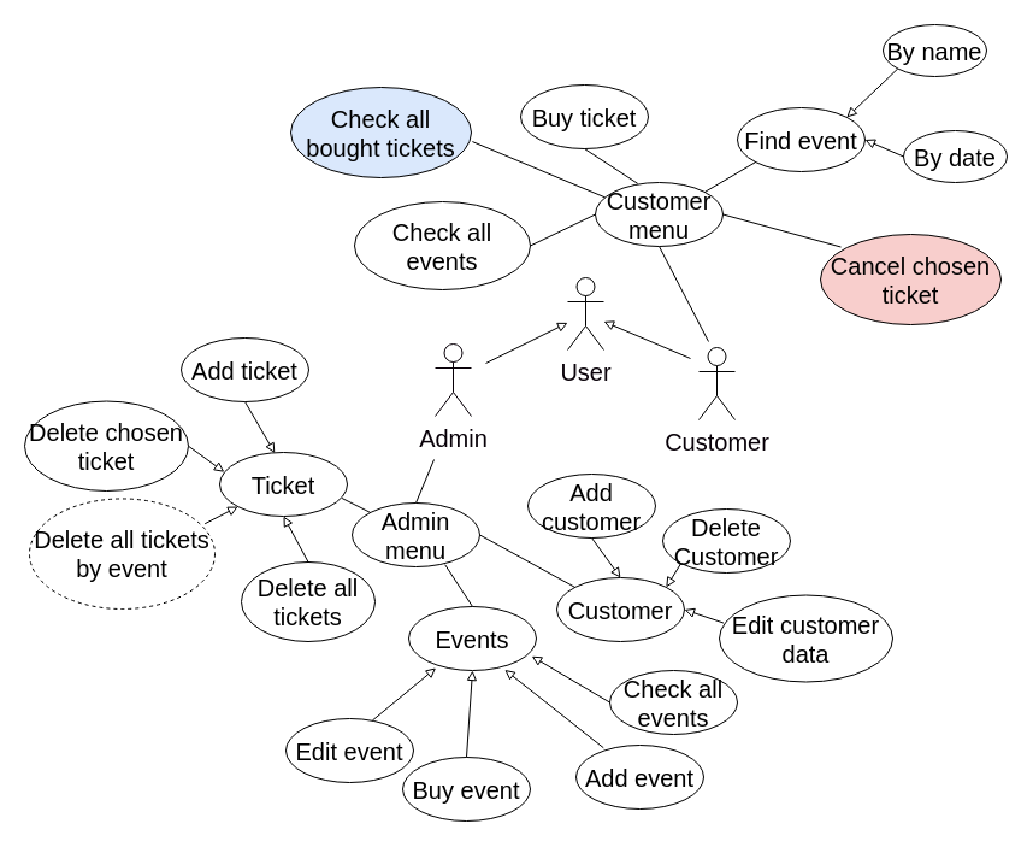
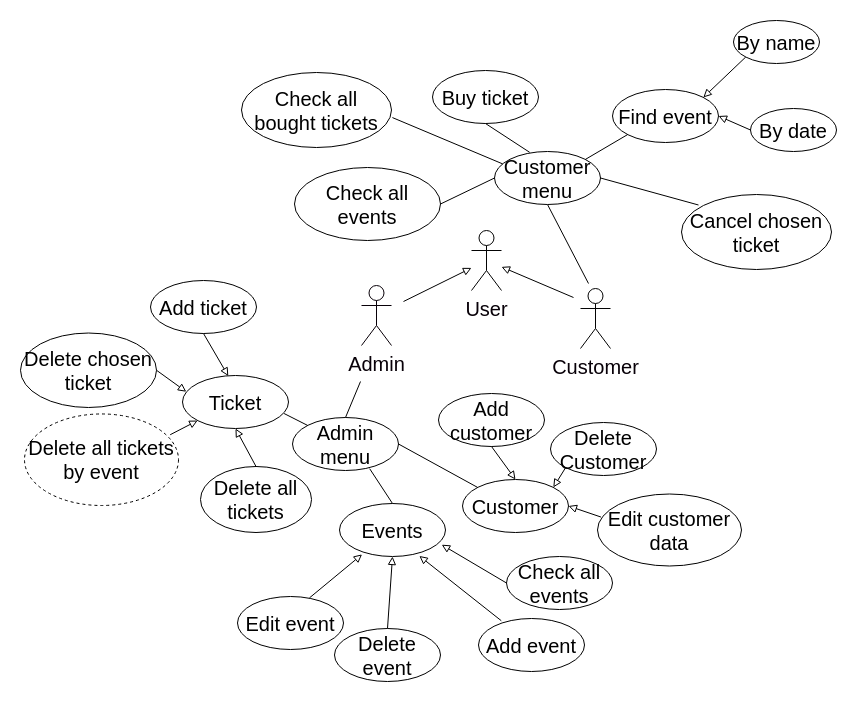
  <mxCell id="0" />
  <mxCell id="1" parent="0" />
  <mxCell id="2" value="&lt;font face=&quot;Helvetica&quot; style=&quot;--darkreader-inline-color:#e5e3e0;&quot; data-darkreader-inline-color=&quot;&quot; color=&quot;#080008&quot;&gt;Admin&lt;/font&gt;" style="shape=umlActor;verticalLabelPosition=bottom;verticalAlign=top;html=1;outlineConnect=0;hachureGap=4;strokeColor=#080008;fontFamily=Architects Daughter;fontSource=https%3A%2F%2Ffonts.googleapis.com%2Fcss%3Ffamily%3DArchitects%2BDaughter;fontSize=20;fontColor=#EEEEEE;fillColor=none;rounded=1;" parent="1" vertex="1"><mxGeometry x="361" y="285" width="30" height="60" as="geometry" /></mxCell>
  <mxCell id="3" value="&lt;font face=&quot;Helvetica&quot; style=&quot;--darkreader-inline-color:#e5e3e0;&quot; data-darkreader-inline-color=&quot;&quot; color=&quot;#080008&quot;&gt;Customer&lt;/font&gt;" style="shape=umlActor;verticalLabelPosition=bottom;verticalAlign=top;html=1;outlineConnect=0;hachureGap=4;strokeColor=#030303;fontFamily=Architects Daughter;fontSource=https%3A%2F%2Ffonts.googleapis.com%2Fcss%3Ffamily%3DArchitects%2BDaughter;fontSize=20;fontColor=#EEEEEE;fillColor=none;rounded=1;" parent="1" vertex="1"><mxGeometry x="580" y="288" width="30" height="60" as="geometry" /></mxCell>
  <mxCell id="4" value="" style="endArrow=none;html=1;rounded=1;hachureGap=4;fontFamily=Architects Daughter;fontSource=https%3A%2F%2Ffonts.googleapis.com%2Fcss%3Ffamily%3DArchitects%2BDaughter;fontSize=16;entryX=0.5;entryY=1;entryDx=0;entryDy=0;" parent="1" target="5" edge="1"><mxGeometry width="50" height="50" relative="1" as="geometry"><mxPoint x="588" y="283" as="sourcePoint" /><mxPoint x="578" y="181" as="targetPoint" /></mxGeometry></mxCell>
  <mxCell id="5" value="&lt;font face=&quot;Helvetica&quot;&gt;Customer menu&lt;/font&gt;" style="ellipse;whiteSpace=wrap;html=1;hachureGap=4;fontFamily=Architects Daughter;fontSource=https%3A%2F%2Ffonts.googleapis.com%2Fcss%3Ffamily%3DArchitects%2BDaughter;fontSize=20;rounded=1;" parent="1" vertex="1"><mxGeometry x="494" y="151" width="106" height="53" as="geometry" /></mxCell>
  <mxCell id="6" value="" style="endArrow=none;html=1;rounded=1;hachureGap=4;fontFamily=Architects Daughter;fontSource=https%3A%2F%2Ffonts.googleapis.com%2Fcss%3Ffamily%3DArchitects%2BDaughter;fontSize=16;entryX=1;entryY=0.5;entryDx=0;entryDy=0;exitX=0;exitY=0.5;exitDx=0;exitDy=0;" parent="1" source="5" target="7" edge="1"><mxGeometry width="50" height="50" relative="1" as="geometry"><mxPoint x="443" y="162" as="sourcePoint" /><mxPoint x="549" y="104" as="targetPoint" /></mxGeometry></mxCell>
  <mxCell id="7" value="&lt;font face=&quot;Helvetica&quot;&gt;Check all events&lt;/font&gt;" style="ellipse;whiteSpace=wrap;html=1;hachureGap=4;fontFamily=Architects Daughter;fontSource=https%3A%2F%2Ffonts.googleapis.com%2Fcss%3Ffamily%3DArchitects%2BDaughter;fontSize=20;rounded=1;" parent="1" vertex="1"><mxGeometry x="294" y="167" width="146" height="73" as="geometry" /></mxCell>
  <mxCell id="8" value="&lt;font face=&quot;Helvetica&quot;&gt;Find event&lt;/font&gt;" style="ellipse;whiteSpace=wrap;html=1;hachureGap=4;fontFamily=Architects Daughter;fontSource=https%3A%2F%2Ffonts.googleapis.com%2Fcss%3Ffamily%3DArchitects%2BDaughter;fontSize=20;rounded=1;" parent="1" vertex="1"><mxGeometry x="612" y="89" width="106" height="53" as="geometry" /></mxCell>
  <mxCell id="9" value="" style="endArrow=none;html=1;rounded=1;hachureGap=4;fontFamily=Architects Daughter;fontSource=https%3A%2F%2Ffonts.googleapis.com%2Fcss%3Ffamily%3DArchitects%2BDaughter;fontSize=16;exitX=1;exitY=0;exitDx=0;exitDy=0;entryX=0;entryY=1;entryDx=0;entryDy=0;" parent="1" source="5" target="8" edge="1"><mxGeometry width="50" height="50" relative="1" as="geometry"><mxPoint x="557" y="161" as="sourcePoint" /><mxPoint x="557" y="-114" as="targetPoint" /></mxGeometry></mxCell>
  <mxCell id="10" value="" style="endArrow=block;html=1;rounded=1;hachureGap=4;fontFamily=Architects Daughter;fontSource=https%3A%2F%2Ffonts.googleapis.com%2Fcss%3Ffamily%3DArchitects%2BDaughter;fontSize=16;entryX=1;entryY=0;entryDx=0;entryDy=0;exitX=0;exitY=1;exitDx=0;exitDy=0;endFill=0;" parent="1" source="11" target="8" edge="1"><mxGeometry width="50" height="50" relative="1" as="geometry"><mxPoint x="745" y="56" as="sourcePoint" /><mxPoint x="772" y="28" as="targetPoint" /></mxGeometry></mxCell>
  <mxCell id="11" value="&lt;font face=&quot;Helvetica&quot;&gt;By name&lt;/font&gt;" style="ellipse;whiteSpace=wrap;html=1;hachureGap=4;fontFamily=Architects Daughter;fontSource=https%3A%2F%2Ffonts.googleapis.com%2Fcss%3Ffamily%3DArchitects%2BDaughter;fontSize=20;rounded=1;" parent="1" vertex="1"><mxGeometry x="733" y="20" width="86" height="43" as="geometry" /></mxCell>
  <mxCell id="12" value="&lt;font face=&quot;Helvetica&quot;&gt;By date&lt;/font&gt;" style="ellipse;whiteSpace=wrap;html=1;hachureGap=4;fontFamily=Architects Daughter;fontSource=https%3A%2F%2Ffonts.googleapis.com%2Fcss%3Ffamily%3DArchitects%2BDaughter;fontSize=20;rounded=1;" parent="1" vertex="1"><mxGeometry x="750" y="108" width="86" height="43" as="geometry" /></mxCell>
  <mxCell id="13" value="" style="endArrow=block;html=1;rounded=1;hachureGap=4;fontFamily=Architects Daughter;fontSource=https%3A%2F%2Ffonts.googleapis.com%2Fcss%3Ffamily%3DArchitects%2BDaughter;fontSize=16;entryX=1;entryY=0.5;entryDx=0;entryDy=0;exitX=0;exitY=0.5;exitDx=0;exitDy=0;endFill=0;" parent="1" source="12" target="8" edge="1"><mxGeometry width="50" height="50" relative="1" as="geometry"><mxPoint x="756" y="67" as="sourcePoint" /><mxPoint x="712" y="107" as="targetPoint" /></mxGeometry></mxCell>
  <mxCell id="14" value="&lt;font face=&quot;Helvetica&quot;&gt;Buy ticket&lt;/font&gt;" style="ellipse;whiteSpace=wrap;html=1;hachureGap=4;fontFamily=Architects Daughter;fontSource=https%3A%2F%2Ffonts.googleapis.com%2Fcss%3Ffamily%3DArchitects%2BDaughter;fontSize=20;rounded=1;" parent="1" vertex="1"><mxGeometry x="432" y="70" width="106" height="53" as="geometry" /></mxCell>
  <mxCell id="15" value="" style="endArrow=none;html=1;rounded=1;hachureGap=4;fontFamily=Architects Daughter;fontSource=https%3A%2F%2Ffonts.googleapis.com%2Fcss%3Ffamily%3DArchitects%2BDaughter;fontSize=16;exitX=0.332;exitY=0.016;exitDx=0;exitDy=0;entryX=0.5;entryY=1;entryDx=0;entryDy=0;exitPerimeter=0;" parent="1" source="5" target="14" edge="1"><mxGeometry width="50" height="50" relative="1" as="geometry"><mxPoint x="575" y="161" as="sourcePoint" /><mxPoint x="596" y="103" as="targetPoint" /></mxGeometry></mxCell>
- <mxCell id="16" value="&lt;font face=&quot;Helvetica&quot;&gt;Check all bought tickets&lt;/font&gt;" style="ellipse;whiteSpace=wrap;html=1;hachureGap=4;fontFamily=Architects Daughter;fontSource=https%3A%2F%2Ffonts.googleapis.com%2Fcss%3Ffamily%3DArchitects%2BDaughter;fontSize=20;rounded=1;fillColor=#dae8fc;" parent="1" vertex="1"><mxGeometry x="241" y="72" width="150" height="75" as="geometry" /></mxCell>
+ <mxCell id="16" value="&lt;font face=&quot;Helvetica&quot;&gt;Check all bought tickets&lt;/font&gt;" style="ellipse;whiteSpace=wrap;html=1;hachureGap=4;fontFamily=Architects Daughter;fontSource=https%3A%2F%2Ffonts.googleapis.com%2Fcss%3Ffamily%3DArchitects%2BDaughter;fontSize=20;rounded=1;" parent="1" vertex="1"><mxGeometry x="241" y="72" width="150" height="75" as="geometry" /></mxCell>
  <mxCell id="17" value="" style="endArrow=none;html=1;rounded=1;hachureGap=4;fontFamily=Architects Daughter;fontSource=https%3A%2F%2Ffonts.googleapis.com%2Fcss%3Ffamily%3DArchitects%2BDaughter;fontSize=16;exitX=0.077;exitY=0.234;exitDx=0;exitDy=0;entryX=1.006;entryY=0.601;entryDx=0;entryDy=0;exitPerimeter=0;entryPerimeter=0;" parent="1" source="5" target="16" edge="1"><mxGeometry width="50" height="50" relative="1" as="geometry"><mxPoint x="539" y="162" as="sourcePoint" /><mxPoint x="496" y="102" as="targetPoint" /></mxGeometry></mxCell>
- <mxCell id="18" value="&lt;font face=&quot;Helvetica&quot;&gt;Cancel chosen ticket&lt;/font&gt;" style="ellipse;whiteSpace=wrap;html=1;hachureGap=4;fontFamily=Architects Daughter;fontSource=https%3A%2F%2Ffonts.googleapis.com%2Fcss%3Ffamily%3DArchitects%2BDaughter;fontSize=20;rounded=1;fillColor=#f8cecc;" parent="1" vertex="1"><mxGeometry x="681" y="194" width="150" height="75" as="geometry" /></mxCell>
+ <mxCell id="18" value="&lt;font face=&quot;Helvetica&quot;&gt;Cancel chosen ticket&lt;/font&gt;" style="ellipse;whiteSpace=wrap;html=1;hachureGap=4;fontFamily=Architects Daughter;fontSource=https%3A%2F%2Ffonts.googleapis.com%2Fcss%3Ffamily%3DArchitects%2BDaughter;fontSize=20;rounded=1;" parent="1" vertex="1"><mxGeometry x="681" y="194" width="150" height="75" as="geometry" /></mxCell>
  <mxCell id="19" value="" style="endArrow=none;html=1;rounded=1;hachureGap=4;fontFamily=Architects Daughter;fontSource=https%3A%2F%2Ffonts.googleapis.com%2Fcss%3Ffamily%3DArchitects%2BDaughter;fontSize=16;exitX=1;exitY=0.5;exitDx=0;exitDy=0;entryX=0;entryY=0.5;entryDx=0;entryDy=0;" parent="1" source="5" edge="1"><mxGeometry width="50" height="50" relative="1" as="geometry"><mxPoint x="594" y="169" as="sourcePoint" /><mxPoint x="698" y="204.5" as="targetPoint" /></mxGeometry></mxCell>
  <mxCell id="20" value="&lt;font face=&quot;Helvetica&quot;&gt;Admin menu&lt;/font&gt;" style="ellipse;whiteSpace=wrap;html=1;hachureGap=4;fontFamily=Architects Daughter;fontSource=https%3A%2F%2Ffonts.googleapis.com%2Fcss%3Ffamily%3DArchitects%2BDaughter;fontSize=20;rounded=1;" parent="1" vertex="1"><mxGeometry x="292" y="417" width="106" height="53" as="geometry" /></mxCell>
  <mxCell id="21" value="" style="endArrow=none;html=1;rounded=1;hachureGap=4;fontFamily=Architects Daughter;fontSource=https%3A%2F%2Ffonts.googleapis.com%2Fcss%3Ffamily%3DArchitects%2BDaughter;fontSize=16;entryX=0.5;entryY=0;entryDx=0;entryDy=0;" parent="1" target="20" edge="1"><mxGeometry width="50" height="50" relative="1" as="geometry"><mxPoint x="360" y="381" as="sourcePoint" /><mxPoint x="265" y="384" as="targetPoint" /></mxGeometry></mxCell>
  <mxCell id="22" value="&lt;font face=&quot;Helvetica&quot;&gt;Customer&lt;/font&gt;" style="ellipse;whiteSpace=wrap;html=1;hachureGap=4;fontFamily=Architects Daughter;fontSource=https%3A%2F%2Ffonts.googleapis.com%2Fcss%3Ffamily%3DArchitects%2BDaughter;fontSize=20;rounded=1;" parent="1" vertex="1"><mxGeometry x="462" y="479" width="106" height="53" as="geometry" /></mxCell>
  <mxCell id="23" value="" style="endArrow=none;html=1;rounded=1;hachureGap=4;fontFamily=Architects Daughter;fontSource=https%3A%2F%2Ffonts.googleapis.com%2Fcss%3Ffamily%3DArchitects%2BDaughter;fontSize=16;exitX=0;exitY=0;exitDx=0;exitDy=0;entryX=1;entryY=0.5;entryDx=0;entryDy=0;" parent="1" source="22" target="20" edge="1"><mxGeometry width="50" height="50" relative="1" as="geometry"><mxPoint x="668" y="542" as="sourcePoint" /><mxPoint x="723" y="578" as="targetPoint" /></mxGeometry></mxCell>
  <mxCell id="24" value="&lt;font face=&quot;Helvetica&quot;&gt;Add customer&lt;/font&gt;" style="ellipse;whiteSpace=wrap;html=1;hachureGap=4;fontFamily=Architects Daughter;fontSource=https%3A%2F%2Ffonts.googleapis.com%2Fcss%3Ffamily%3DArchitects%2BDaughter;fontSize=20;rounded=1;" parent="1" vertex="1"><mxGeometry x="438" y="393" width="106" height="53" as="geometry" /></mxCell>
  <mxCell id="25" value="&lt;font face=&quot;Helvetica&quot;&gt;Delete Customer&lt;/font&gt;" style="ellipse;whiteSpace=wrap;html=1;hachureGap=4;fontFamily=Architects Daughter;fontSource=https%3A%2F%2Ffonts.googleapis.com%2Fcss%3Ffamily%3DArchitects%2BDaughter;fontSize=20;rounded=1;" parent="1" vertex="1"><mxGeometry x="550" y="422" width="106" height="53" as="geometry" /></mxCell>
  <mxCell id="26" value="" style="endArrow=block;html=1;rounded=1;hachureGap=4;fontFamily=Architects Daughter;fontSource=https%3A%2F%2Ffonts.googleapis.com%2Fcss%3Ffamily%3DArchitects%2BDaughter;fontSize=16;entryX=0.5;entryY=0;entryDx=0;entryDy=0;exitX=0.5;exitY=1;exitDx=0;exitDy=0;endFill=0;" parent="1" source="24" target="22" edge="1"><mxGeometry width="50" height="50" relative="1" as="geometry"><mxPoint x="468" y="212" as="sourcePoint" /><mxPoint x="436" y="198" as="targetPoint" /></mxGeometry></mxCell>
  <mxCell id="27" value="" style="endArrow=block;html=1;rounded=1;hachureGap=4;fontFamily=Architects Daughter;fontSource=https%3A%2F%2Ffonts.googleapis.com%2Fcss%3Ffamily%3DArchitects%2BDaughter;fontSize=16;entryX=1;entryY=0;entryDx=0;entryDy=0;exitX=0;exitY=1;exitDx=0;exitDy=0;endFill=0;" parent="1" source="25" target="22" edge="1"><mxGeometry width="50" height="50" relative="1" as="geometry"><mxPoint x="501" y="456" as="sourcePoint" /><mxPoint x="525" y="489" as="targetPoint" /></mxGeometry></mxCell>
  <mxCell id="28" value="&lt;font face=&quot;Helvetica&quot;&gt;Edit customer data&lt;/font&gt;" style="ellipse;whiteSpace=wrap;html=1;hachureGap=4;fontFamily=Architects Daughter;fontSource=https%3A%2F%2Ffonts.googleapis.com%2Fcss%3Ffamily%3DArchitects%2BDaughter;fontSize=20;rounded=1;" parent="1" vertex="1"><mxGeometry x="597" y="493.5" width="144" height="72" as="geometry" /></mxCell>
  <mxCell id="29" value="" style="endArrow=block;html=1;rounded=1;hachureGap=4;fontFamily=Architects Daughter;fontSource=https%3A%2F%2Ffonts.googleapis.com%2Fcss%3Ffamily%3DArchitects%2BDaughter;fontSize=16;entryX=1;entryY=0.5;entryDx=0;entryDy=0;endFill=0;exitX=0.024;exitY=0.32;exitDx=0;exitDy=0;exitPerimeter=0;" parent="1" source="28" target="22" edge="1"><mxGeometry width="50" height="50" relative="1" as="geometry"><mxPoint x="576" y="477" as="sourcePoint" /><mxPoint x="562" y="497" as="targetPoint" /></mxGeometry></mxCell>
  <mxCell id="30" value="&lt;font face=&quot;Helvetica&quot;&gt;Events&lt;/font&gt;" style="ellipse;whiteSpace=wrap;html=1;hachureGap=4;fontFamily=Architects Daughter;fontSource=https%3A%2F%2Ffonts.googleapis.com%2Fcss%3Ffamily%3DArchitects%2BDaughter;fontSize=20;rounded=1;" parent="1" vertex="1"><mxGeometry x="339" y="503" width="106" height="53" as="geometry" /></mxCell>
  <mxCell id="31" value="" style="endArrow=none;html=1;rounded=1;hachureGap=4;fontFamily=Architects Daughter;fontSource=https%3A%2F%2Ffonts.googleapis.com%2Fcss%3Ffamily%3DArchitects%2BDaughter;fontSize=16;exitX=0.5;exitY=0;exitDx=0;exitDy=0;entryX=0.728;entryY=0.966;entryDx=0;entryDy=0;entryPerimeter=0;" parent="1" source="30" target="20" edge="1"><mxGeometry width="50" height="50" relative="1" as="geometry"><mxPoint x="478" y="531" as="sourcePoint" /><mxPoint x="432" y="555" as="targetPoint" /></mxGeometry></mxCell>
  <mxCell id="32" value="&lt;font face=&quot;Helvetica&quot;&gt;Check all events&lt;/font&gt;" style="ellipse;whiteSpace=wrap;html=1;hachureGap=4;fontFamily=Architects Daughter;fontSource=https%3A%2F%2Ffonts.googleapis.com%2Fcss%3Ffamily%3DArchitects%2BDaughter;fontSize=20;rounded=1;" parent="1" vertex="1"><mxGeometry x="506" y="556" width="106" height="53" as="geometry" /></mxCell>
  <mxCell id="33" value="" style="endArrow=block;html=1;rounded=1;hachureGap=4;fontFamily=Architects Daughter;fontSource=https%3A%2F%2Ffonts.googleapis.com%2Fcss%3Ffamily%3DArchitects%2BDaughter;fontSize=16;exitX=0;exitY=0.5;exitDx=0;exitDy=0;entryX=0.964;entryY=0.777;entryDx=0;entryDy=0;endFill=0;entryPerimeter=0;" parent="1" source="32" target="30" edge="1"><mxGeometry width="50" height="50" relative="1" as="geometry"><mxPoint x="545" y="533" as="sourcePoint" /><mxPoint x="521" y="645" as="targetPoint" /></mxGeometry></mxCell>
  <mxCell id="34" value="&lt;font face=&quot;Helvetica&quot;&gt;Add event&lt;/font&gt;" style="ellipse;whiteSpace=wrap;html=1;hachureGap=4;fontFamily=Architects Daughter;fontSource=https%3A%2F%2Ffonts.googleapis.com%2Fcss%3Ffamily%3DArchitects%2BDaughter;fontSize=20;rounded=1;" parent="1" vertex="1"><mxGeometry x="478" y="618" width="106" height="53" as="geometry" /></mxCell>
  <mxCell id="35" value="" style="endArrow=block;html=1;rounded=1;hachureGap=4;fontFamily=Architects Daughter;fontSource=https%3A%2F%2Ffonts.googleapis.com%2Fcss%3Ffamily%3DArchitects%2BDaughter;fontSize=16;entryX=0.753;entryY=0.989;entryDx=0;entryDy=0;exitX=0.215;exitY=0.042;exitDx=0;exitDy=0;exitPerimeter=0;endFill=0;entryPerimeter=0;" parent="1" source="34" target="30" edge="1"><mxGeometry width="50" height="50" relative="1" as="geometry"><mxPoint x="560" y="738" as="sourcePoint" /><mxPoint x="515" y="681" as="targetPoint" /></mxGeometry></mxCell>
  <mxCell id="36" value="&lt;font face=&quot;Helvetica&quot;&gt;Edit event&lt;/font&gt;" style="ellipse;whiteSpace=wrap;html=1;hachureGap=4;fontFamily=Architects Daughter;fontSource=https%3A%2F%2Ffonts.googleapis.com%2Fcss%3Ffamily%3DArchitects%2BDaughter;fontSize=20;rounded=1;" parent="1" vertex="1"><mxGeometry x="237" y="596" width="106" height="53" as="geometry" /></mxCell>
  <mxCell id="37" value="" style="endArrow=block;html=1;rounded=1;hachureGap=4;fontFamily=Architects Daughter;fontSource=https%3A%2F%2Ffonts.googleapis.com%2Fcss%3Ffamily%3DArchitects%2BDaughter;fontSize=16;entryX=0.213;entryY=0.96;entryDx=0;entryDy=0;exitX=0.679;exitY=0.026;exitDx=0;exitDy=0;exitPerimeter=0;entryPerimeter=0;endFill=0;" parent="1" source="36" target="30" edge="1"><mxGeometry width="50" height="50" relative="1" as="geometry"><mxPoint x="478" y="740" as="sourcePoint" /><mxPoint x="478" y="689" as="targetPoint" /></mxGeometry></mxCell>
  <mxCell id="38" value="&lt;font face=&quot;Helvetica&quot;&gt;Ticket&lt;/font&gt;" style="ellipse;whiteSpace=wrap;html=1;hachureGap=4;fontFamily=Architects Daughter;fontSource=https%3A%2F%2Ffonts.googleapis.com%2Fcss%3Ffamily%3DArchitects%2BDaughter;fontSize=20;rounded=1;" parent="1" vertex="1"><mxGeometry x="182" y="375" width="106" height="53" as="geometry" /></mxCell>
  <mxCell id="39" value="" style="endArrow=block;html=1;rounded=1;hachureGap=4;fontFamily=Architects Daughter;fontSource=https%3A%2F%2Ffonts.googleapis.com%2Fcss%3Ffamily%3DArchitects%2BDaughter;fontSize=16;endFill=0;" parent="1" edge="1" target="49"><mxGeometry width="50" height="50" relative="1" as="geometry"><mxPoint x="403" y="301" as="sourcePoint" /><mxPoint x="400" y="299" as="targetPoint" /></mxGeometry></mxCell>
  <mxCell id="40" value="" style="endArrow=none;html=1;rounded=1;hachureGap=4;fontFamily=Architects Daughter;fontSource=https%3A%2F%2Ffonts.googleapis.com%2Fcss%3Ffamily%3DArchitects%2BDaughter;fontSize=16;entryX=0;entryY=0;entryDx=0;entryDy=0;exitX=0.958;exitY=0.717;exitDx=0;exitDy=0;exitPerimeter=0;" parent="1" source="38" target="20" edge="1"><mxGeometry width="50" height="50" relative="1" as="geometry"><mxPoint x="296" y="554" as="sourcePoint" /><mxPoint x="303" y="392.5" as="targetPoint" /></mxGeometry></mxCell>
- <mxCell id="41" value="&lt;font face=&quot;Helvetica&quot;&gt;Buy event&lt;/font&gt;" style="ellipse;whiteSpace=wrap;html=1;hachureGap=4;fontFamily=Architects Daughter;fontSource=https%3A%2F%2Ffonts.googleapis.com%2Fcss%3Ffamily%3DArchitects%2BDaughter;fontSize=20;rounded=1;" parent="1" vertex="1"><mxGeometry x="334" y="628" width="106" height="53" as="geometry" /></mxCell>
+ <mxCell id="41" value="&lt;font face=&quot;Helvetica&quot;&gt;Delete event&lt;/font&gt;" style="ellipse;whiteSpace=wrap;html=1;hachureGap=4;fontFamily=Architects Daughter;fontSource=https%3A%2F%2Ffonts.googleapis.com%2Fcss%3Ffamily%3DArchitects%2BDaughter;fontSize=20;rounded=1;" parent="1" vertex="1"><mxGeometry x="334" y="628" width="106" height="53" as="geometry" /></mxCell>
  <mxCell id="42" value="" style="endArrow=block;html=1;rounded=1;hachureGap=4;fontFamily=Architects Daughter;fontSource=https%3A%2F%2Ffonts.googleapis.com%2Fcss%3Ffamily%3DArchitects%2BDaughter;fontSize=16;entryX=0.5;entryY=1;entryDx=0;entryDy=0;exitX=0.5;exitY=0;exitDx=0;exitDy=0;endFill=0;" parent="1" source="41" target="30" edge="1"><mxGeometry width="50" height="50" relative="1" as="geometry"><mxPoint x="412" y="589" as="sourcePoint" /><mxPoint x="446" y="563" as="targetPoint" /></mxGeometry></mxCell>
  <mxCell id="43" value="&lt;font face=&quot;Helvetica&quot;&gt;Delete chosen ticket&lt;/font&gt;" style="ellipse;whiteSpace=wrap;html=1;hachureGap=4;fontFamily=Architects Daughter;fontSource=https%3A%2F%2Ffonts.googleapis.com%2Fcss%3Ffamily%3DArchitects%2BDaughter;fontSize=20;rounded=1;" parent="1" vertex="1"><mxGeometry x="20" y="332.52" width="136" height="74.48" as="geometry" /></mxCell>
  <mxCell id="44" value="" style="endArrow=block;html=1;rounded=1;hachureGap=4;fontFamily=Architects Daughter;fontSource=https%3A%2F%2Ffonts.googleapis.com%2Fcss%3Ffamily%3DArchitects%2BDaughter;fontSize=16;entryX=0.036;entryY=0.307;entryDx=0;entryDy=0;exitX=1;exitY=0.5;exitDx=0;exitDy=0;entryPerimeter=0;endFill=0;" parent="1" source="43" target="38" edge="1"><mxGeometry width="50" height="50" relative="1" as="geometry"><mxPoint x="196" y="353" as="sourcePoint" /><mxPoint x="228" y="387" as="targetPoint" /></mxGeometry></mxCell>
  <mxCell id="45" value="&lt;font face=&quot;Helvetica&quot;&gt;Delete all tickets by event&lt;/font&gt;" style="ellipse;whiteSpace=wrap;html=1;hachureGap=4;fontFamily=Architects Daughter;fontSource=https%3A%2F%2Ffonts.googleapis.com%2Fcss%3Ffamily%3DArchitects%2BDaughter;fontSize=20;rounded=1;dashed=1;" parent="1" vertex="1"><mxGeometry x="24" y="413.46" width="154" height="91.54" as="geometry" /></mxCell>
  <mxCell id="46" value="" style="endArrow=block;html=1;rounded=1;hachureGap=4;fontFamily=Architects Daughter;fontSource=https%3A%2F%2Ffonts.googleapis.com%2Fcss%3Ffamily%3DArchitects%2BDaughter;fontSize=16;entryX=0;entryY=1;entryDx=0;entryDy=0;exitX=0.946;exitY=0.227;exitDx=0;exitDy=0;exitPerimeter=0;endFill=0;" parent="1" source="45" target="38" edge="1"><mxGeometry width="50" height="50" relative="1" as="geometry"><mxPoint x="166" y="383" as="sourcePoint" /><mxPoint x="196" y="401" as="targetPoint" /></mxGeometry></mxCell>
  <mxCell id="47" value="&lt;font face=&quot;Helvetica&quot;&gt;Delete all tickets&lt;/font&gt;" style="ellipse;whiteSpace=wrap;html=1;hachureGap=4;fontFamily=Architects Daughter;fontSource=https%3A%2F%2Ffonts.googleapis.com%2Fcss%3Ffamily%3DArchitects%2BDaughter;fontSize=20;rounded=1;" parent="1" vertex="1"><mxGeometry x="200" y="466" width="111.04" height="66" as="geometry" /></mxCell>
  <mxCell id="48" value="" style="endArrow=block;html=1;rounded=1;hachureGap=4;fontFamily=Architects Daughter;fontSource=https%3A%2F%2Ffonts.googleapis.com%2Fcss%3Ffamily%3DArchitects%2BDaughter;fontSize=16;entryX=0.5;entryY=1;entryDx=0;entryDy=0;exitX=0.5;exitY=0;exitDx=0;exitDy=0;endFill=0;" parent="1" source="47" target="38" edge="1"><mxGeometry width="50" height="50" relative="1" as="geometry"><mxPoint x="251.52" y="467" as="sourcePoint" /><mxPoint x="228" y="387" as="targetPoint" /></mxGeometry></mxCell>
  <mxCell id="49" value="&lt;font face=&quot;Helvetica&quot; style=&quot;--darkreader-inline-color:#e5e3e0;&quot; data-darkreader-inline-color=&quot;&quot; color=&quot;#080008&quot;&gt;User&lt;/font&gt;" style="shape=umlActor;verticalLabelPosition=bottom;verticalAlign=top;html=1;outlineConnect=0;hachureGap=4;strokeColor=#030303;fontFamily=Architects Daughter;fontSource=https%3A%2F%2Ffonts.googleapis.com%2Fcss%3Ffamily%3DArchitects%2BDaughter;fontSize=20;fontColor=#EEEEEE;fillColor=none;rounded=1;" vertex="1" parent="1"><mxGeometry x="471" y="230" width="30" height="60" as="geometry" /></mxCell>
  <mxCell id="50" value="" style="endArrow=block;html=1;rounded=1;hachureGap=4;fontFamily=Architects Daughter;fontSource=https%3A%2F%2Ffonts.googleapis.com%2Fcss%3Ffamily%3DArchitects%2BDaughter;fontSize=16;endFill=0;" edge="1" parent="1" target="49"><mxGeometry width="50" height="50" relative="1" as="geometry"><mxPoint x="573" y="297" as="sourcePoint" /><mxPoint x="537" y="320" as="targetPoint" /></mxGeometry></mxCell>
  <mxCell id="51" value="&lt;font face=&quot;Helvetica&quot;&gt;Add ticket&lt;/font&gt;" style="ellipse;whiteSpace=wrap;html=1;hachureGap=4;fontFamily=Architects Daughter;fontSource=https%3A%2F%2Ffonts.googleapis.com%2Fcss%3Ffamily%3DArchitects%2BDaughter;fontSize=20;rounded=1;" vertex="1" parent="1"><mxGeometry x="150" y="280" width="106" height="53" as="geometry" /></mxCell>
  <mxCell id="52" value="" style="endArrow=block;html=1;rounded=1;hachureGap=4;fontFamily=Architects Daughter;fontSource=https%3A%2F%2Ffonts.googleapis.com%2Fcss%3Ffamily%3DArchitects%2BDaughter;fontSize=16;entryX=0.432;entryY=0.011;entryDx=0;entryDy=0;exitX=0.5;exitY=1;exitDx=0;exitDy=0;entryPerimeter=0;endFill=0;" edge="1" parent="1" source="51" target="38"><mxGeometry width="50" height="50" relative="1" as="geometry"><mxPoint x="166" y="383" as="sourcePoint" /><mxPoint x="196" y="401" as="targetPoint" /></mxGeometry></mxCell>
